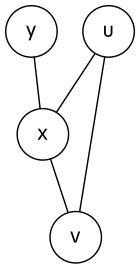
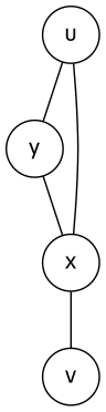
  graph {
    rankdir=TB
    fontname="JetBrains Mono"
    node [fontname="JetBrains Mono" shape=circle]
    edge [fontname="JetBrains Mono"]
    n1 [label=u]
    n2 [label=y]
    n3 [label=x]
    n4 [label=v]
-   n1 -- n4
+   n1 -- n2
    n1 -- n3
    n2 -- n3
    n3 -- n4
  }
